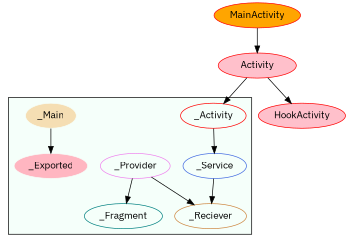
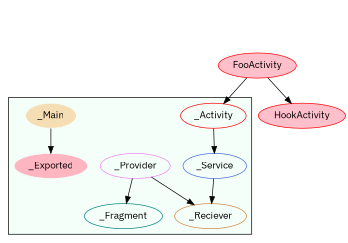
  digraph {
    fontname="IBM Plex Sans"
    node [color=red fontname="IBM Plex Sans"]
    edge [fontname="IBM Plex Sans"]
    _Activity
    _Service [color=royalblue]
    _Reciever [color=peru]
    _Provider [color=violet]
    _Fragment [color=teal]
    _Main [color=mintcream fillcolor=wheat style=filled]
    _Exported [color=mintcream fillcolor=lightpink style=filled]
    HookActivity [fillcolor=pink style=filled]
-   MainActivity [fillcolor=orange style=filled]
-   FooActivity [fillcolor=pink style=filled label=Activity]
+   FooActivity [fillcolor=pink style=filled]
    subgraph cluster_1 {
      bgcolor=mintcream
      _Activity
      _Service
      _Reciever
      _Provider
      _Fragment
      _Main
      _Exported
    }
    _Activity -> _Service
    _Service -> _Reciever
    _Provider -> _Reciever
    _Provider -> _Fragment
    _Main -> _Exported
-   MainActivity -> FooActivity
    FooActivity -> _Activity
    FooActivity -> HookActivity
  }
